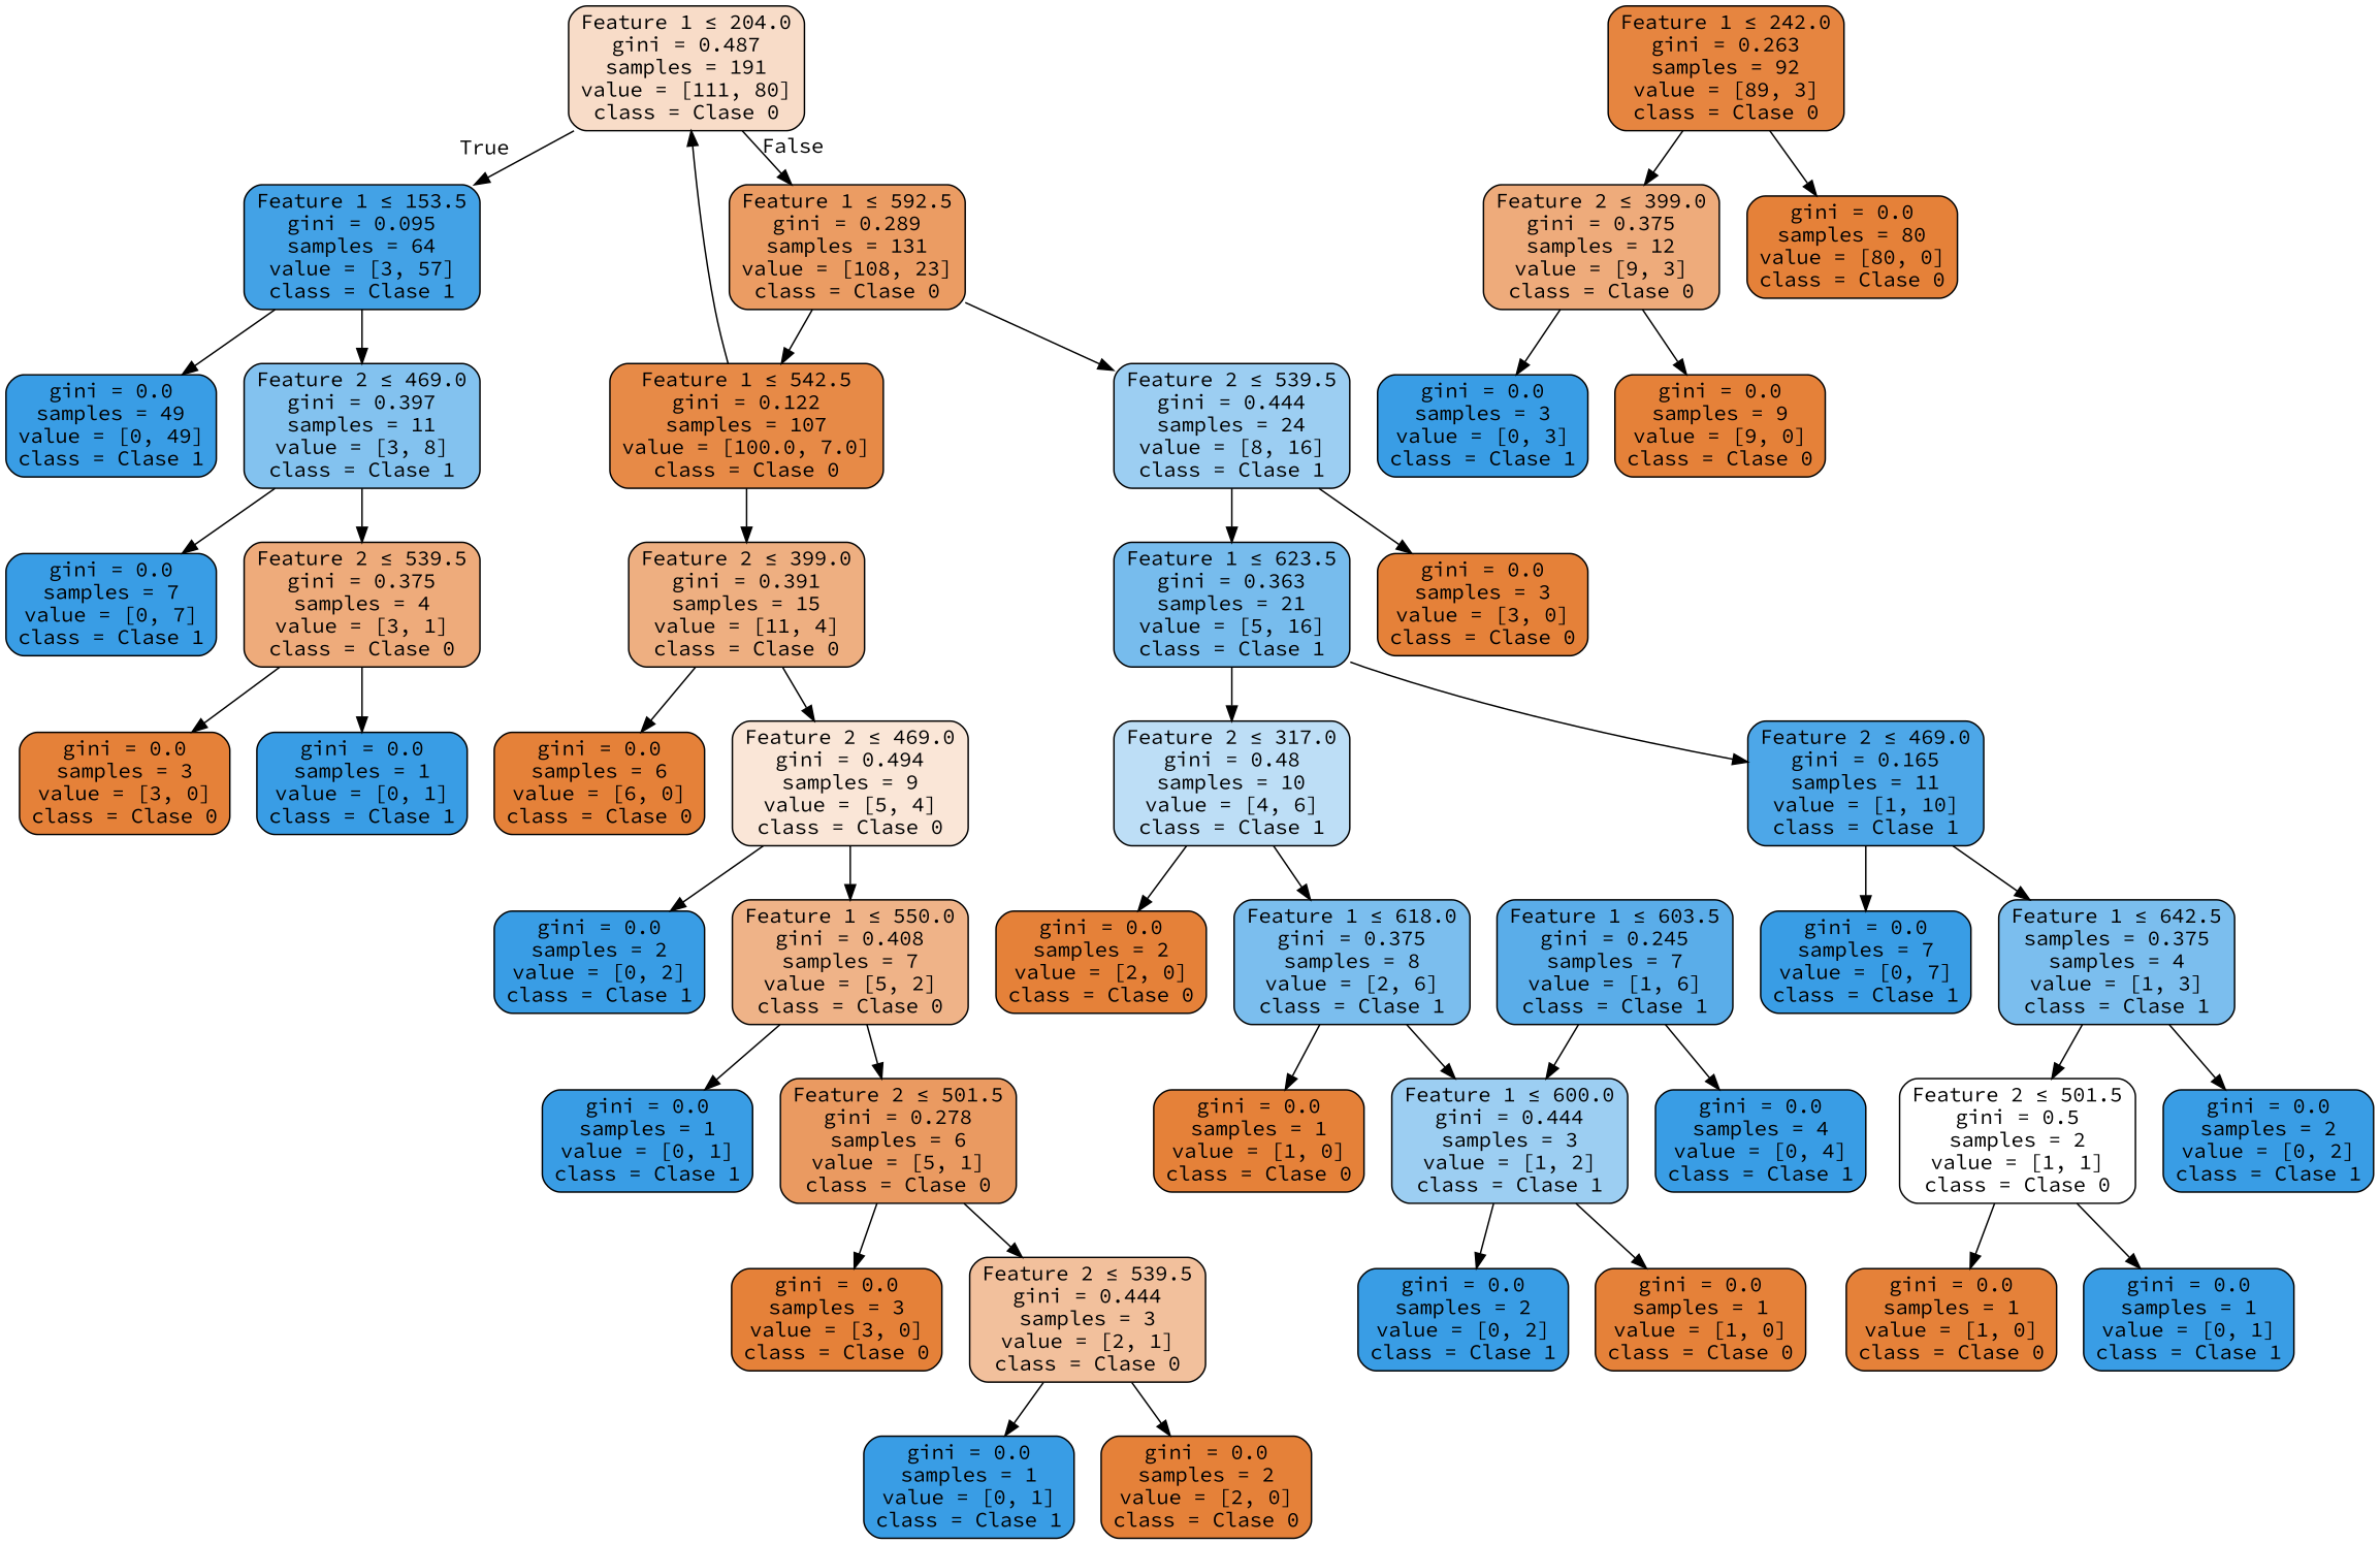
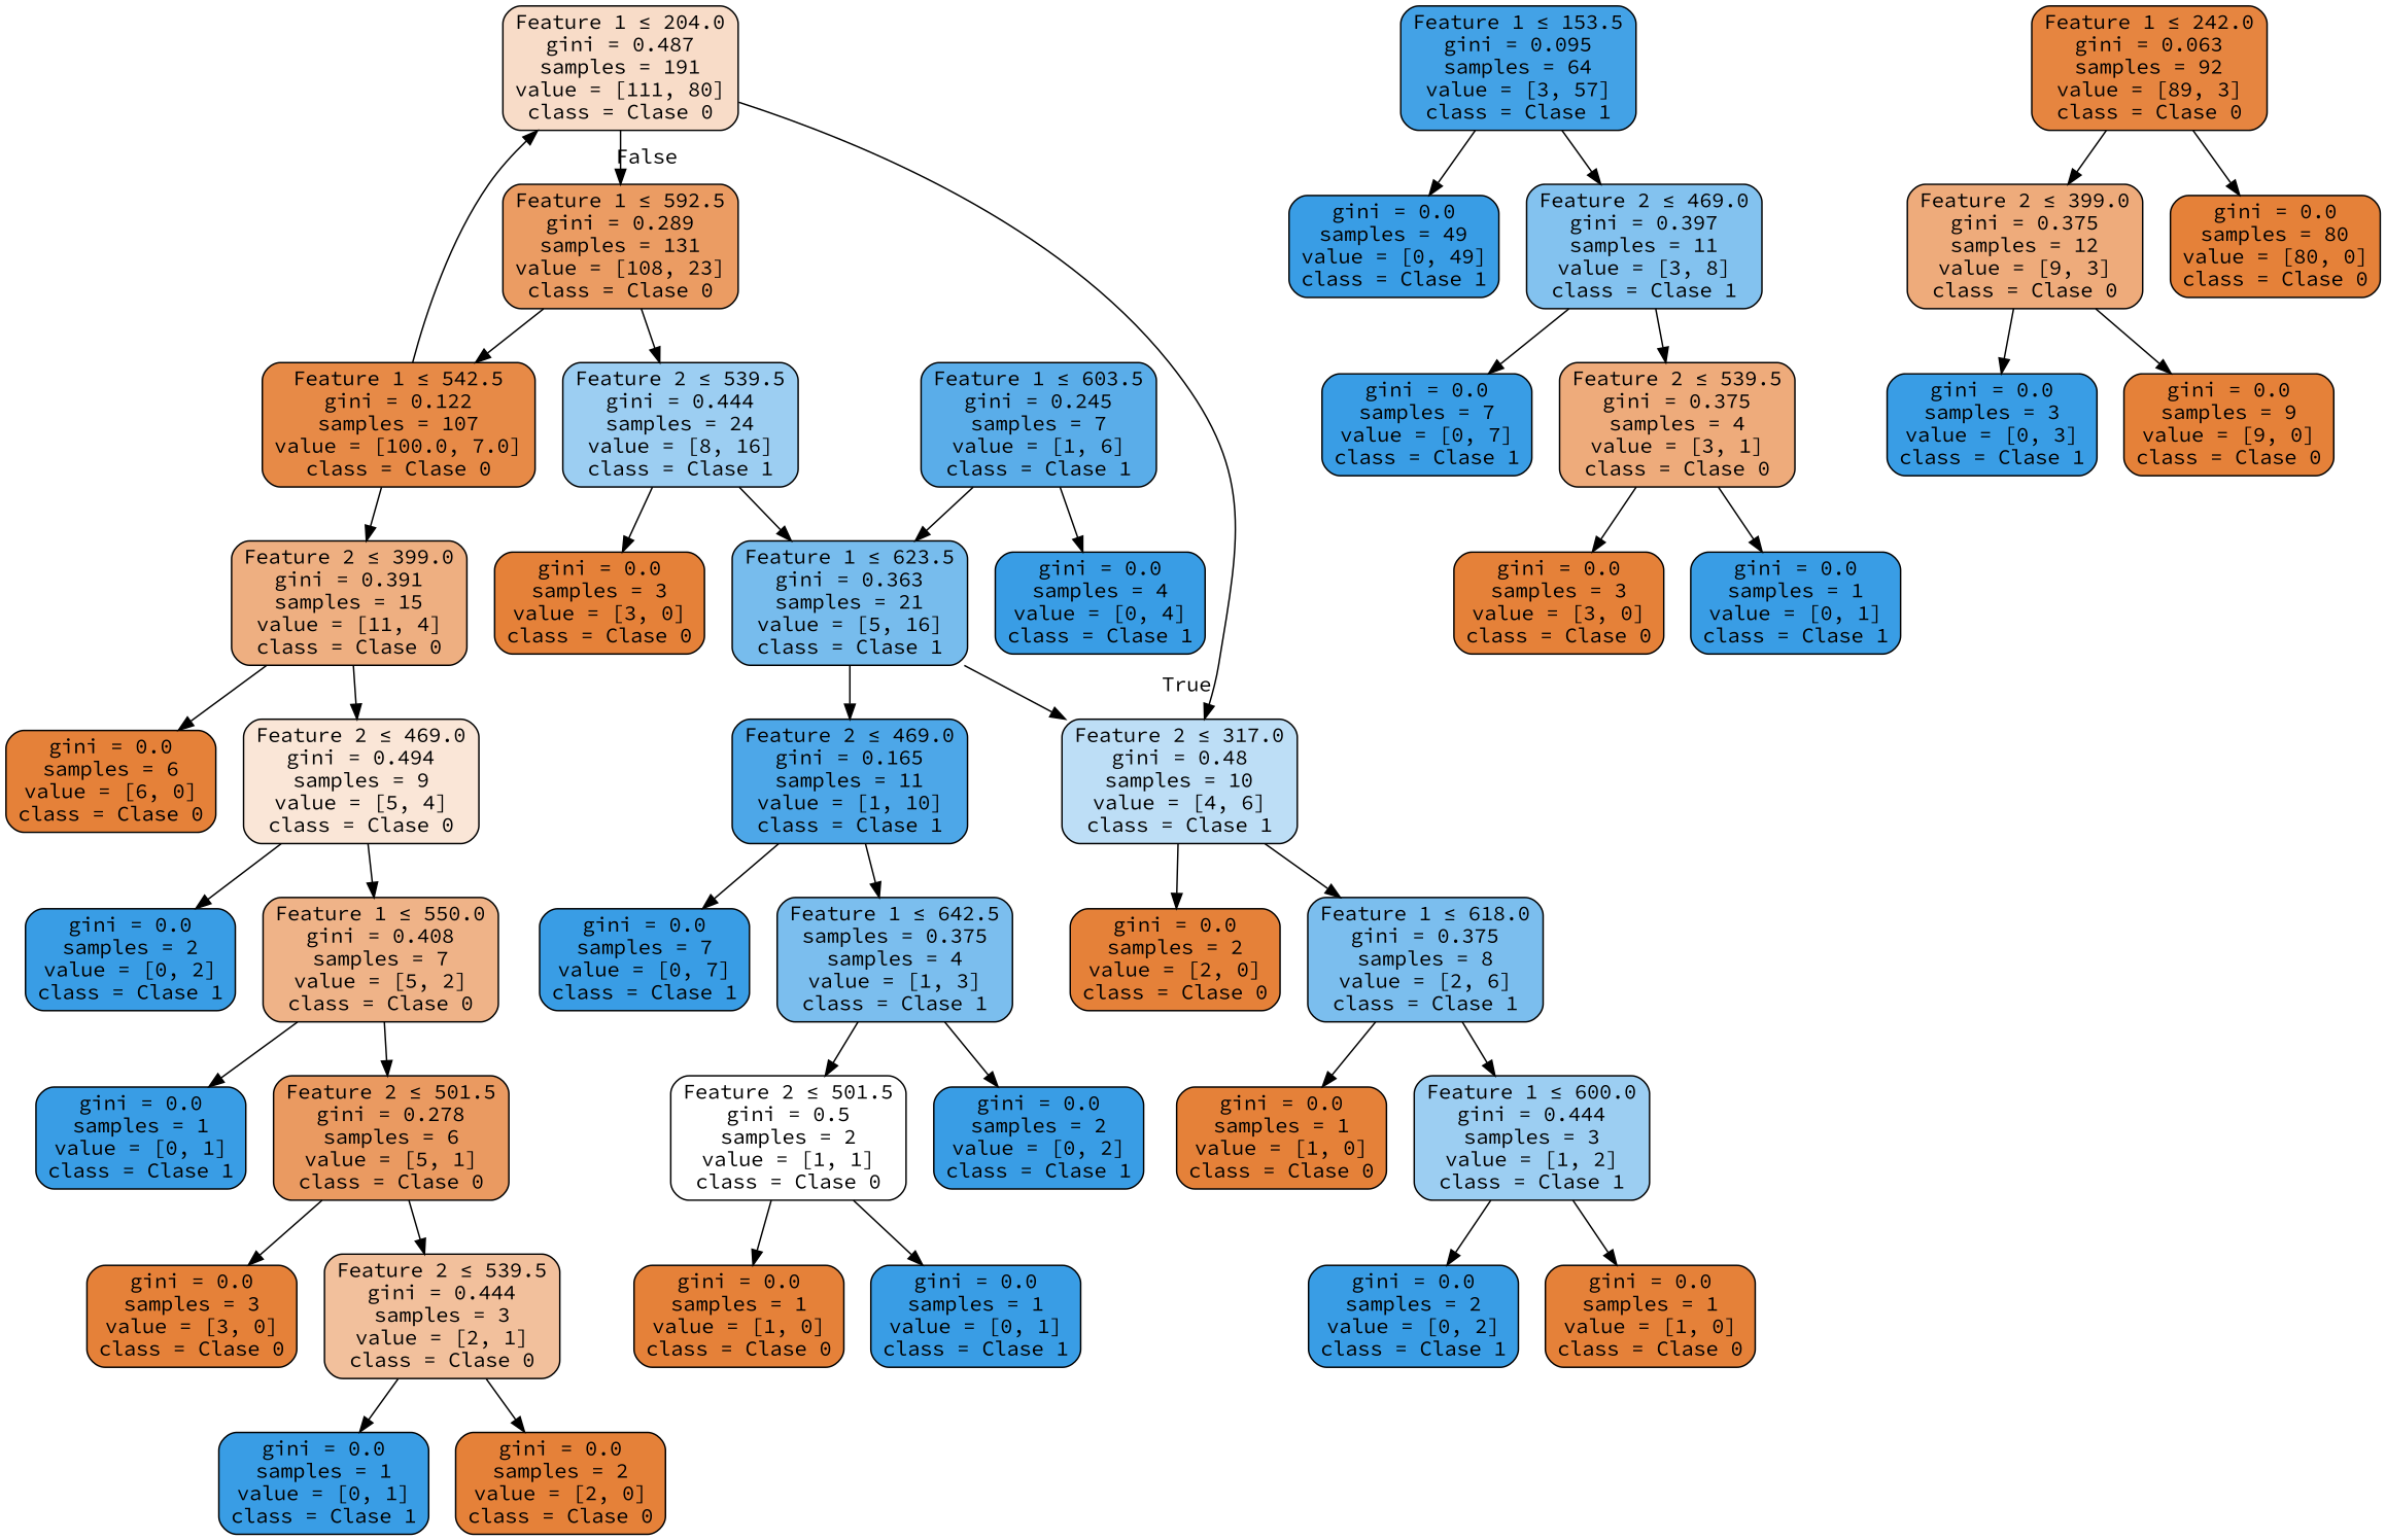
  digraph {
    fontname="Source Code Pro"
    node [color=black fillcolor="#399de5" fontname="Source Code Pro" shape=box style="filled, rounded"]
    edge [fontname="Source Code Pro"]
    n1 [fillcolor="#f8dcc8" label=<Feature 1 &le; 204.0<br/>gini = 0.487<br/>samples = 191<br/>value = [111, 80]<br/>class = Clase 0>]
    n2 [fillcolor="#43a2e6" label=<Feature 1 &le; 153.5<br/>gini = 0.095<br/>samples = 64<br/>value = [3, 57]<br/>class = Clase 1>]
    n3 [fillcolor="#eb9c63" label=<Feature 1 &le; 592.5<br/>gini = 0.289<br/>samples = 131<br/>value = [108, 23]<br/>class = Clase 0>]
    n4 [label=<gini = 0.0<br/>samples = 49<br/>value = [0, 49]<br/>class = Clase 1>]
    n5 [fillcolor="#83c2ef" label=<Feature 2 &le; 469.0<br/>gini = 0.397<br/>samples = 11<br/>value = [3, 8]<br/>class = Clase 1>]
    n6 [fillcolor="#e78a47" label=<Feature 1 &le; 542.5<br/>gini = 0.122<br/>samples = 107<br/>value = [100.0, 7.0]<br/>class = Clase 0>]
    n7 [fillcolor="#9ccef2" label=<Feature 2 &le; 539.5<br/>gini = 0.444<br/>samples = 24<br/>value = [8, 16]<br/>class = Clase 1>]
    n8 [label=<gini = 0.0<br/>samples = 7<br/>value = [0, 7]<br/>class = Clase 1>]
    n9 [fillcolor="#eeab7b" label=<Feature 2 &le; 539.5<br/>gini = 0.375<br/>samples = 4<br/>value = [3, 1]<br/>class = Clase 0>]
    n10 [fillcolor="#e58139" label=<gini = 0.0<br/>samples = 3<br/>value = [3, 0]<br/>class = Clase 0>]
    n11 [label=<gini = 0.0<br/>samples = 1<br/>value = [0, 1]<br/>class = Clase 1>]
    n12 [fillcolor="#eeaf81" label=<Feature 2 &le; 399.0<br/>gini = 0.391<br/>samples = 15<br/>value = [11, 4]<br/>class = Clase 0>]
    n13 [fillcolor="#77bced" label=<Feature 1 &le; 623.5<br/>gini = 0.363<br/>samples = 21<br/>value = [5, 16]<br/>class = Clase 1>]
    n14 [fillcolor="#e58139" label=<gini = 0.0<br/>samples = 3<br/>value = [3, 0]<br/>class = Clase 0>]
-   n15 [fillcolor="#e68540" label=<Feature 1 &le; 242.0<br/>gini = 0.263<br/>samples = 92<br/>value = [89, 3]<br/>class = Clase 0>]
+   n15 [fillcolor="#e68540" label=<Feature 1 &le; 242.0<br/>gini = 0.063<br/>samples = 92<br/>value = [89, 3]<br/>class = Clase 0>]
    n16 [fillcolor="#eeab7b" label=<Feature 2 &le; 399.0<br/>gini = 0.375<br/>samples = 12<br/>value = [9, 3]<br/>class = Clase 0>]
    n17 [fillcolor="#e58139" label=<gini = 0.0<br/>samples = 80<br/>value = [80, 0]<br/>class = Clase 0>]
    n18 [fillcolor="#e58139" label=<gini = 0.0<br/>samples = 6<br/>value = [6, 0]<br/>class = Clase 0>]
    n19 [fillcolor="#fae6d7" label=<Feature 2 &le; 469.0<br/>gini = 0.494<br/>samples = 9<br/>value = [5, 4]<br/>class = Clase 0>]
    n20 [label=<gini = 0.0<br/>samples = 3<br/>value = [0, 3]<br/>class = Clase 1>]
    n21 [fillcolor="#e58139" label=<gini = 0.0<br/>samples = 9<br/>value = [9, 0]<br/>class = Clase 0>]
    n22 [label=<gini = 0.0<br/>samples = 2<br/>value = [0, 2]<br/>class = Clase 1>]
    n23 [fillcolor="#efb388" label=<Feature 1 &le; 550.0<br/>gini = 0.408<br/>samples = 7<br/>value = [5, 2]<br/>class = Clase 0>]
    n24 [label=<gini = 0.0<br/>samples = 1<br/>value = [0, 1]<br/>class = Clase 1>]
    n25 [fillcolor="#ea9a61" label=<Feature 2 &le; 501.5<br/>gini = 0.278<br/>samples = 6<br/>value = [5, 1]<br/>class = Clase 0>]
    n26 [fillcolor="#e58139" label=<gini = 0.0<br/>samples = 3<br/>value = [3, 0]<br/>class = Clase 0>]
    n27 [fillcolor="#f2c09c" label=<Feature 2 &le; 539.5<br/>gini = 0.444<br/>samples = 3<br/>value = [2, 1]<br/>class = Clase 0>]
    n28 [label=<gini = 0.0<br/>samples = 1<br/>value = [0, 1]<br/>class = Clase 1>]
    n29 [fillcolor="#e58139" label=<gini = 0.0<br/>samples = 2<br/>value = [2, 0]<br/>class = Clase 0>]
    n30 [fillcolor="#bddef6" label=<Feature 2 &le; 317.0<br/>gini = 0.48<br/>samples = 10<br/>value = [4, 6]<br/>class = Clase 1>]
    n31 [fillcolor="#4da7e8" label=<Feature 2 &le; 469.0<br/>gini = 0.165<br/>samples = 11<br/>value = [1, 10]<br/>class = Clase 1>]
    n32 [fillcolor="#e58139" label=<gini = 0.0<br/>samples = 2<br/>value = [2, 0]<br/>class = Clase 0>]
    n33 [fillcolor="#7bbeee" label=<Feature 1 &le; 618.0<br/>gini = 0.375<br/>samples = 8<br/>value = [2, 6]<br/>class = Clase 1>]
    n34 [label=<gini = 0.0<br/>samples = 7<br/>value = [0, 7]<br/>class = Clase 1>]
    n35 [fillcolor="#7bbeee" label=<Feature 1 &le; 642.5<br/>samples = 0.375<br/>samples = 4<br/>value = [1, 3]<br/>class = Clase 1>]
    n36 [fillcolor="#e58139" label=<gini = 0.0<br/>samples = 1<br/>value = [1, 0]<br/>class = Clase 0>]
    n37 [fillcolor="#9ccef2" label=<Feature 1 &le; 600.0<br/>gini = 0.444<br/>samples = 3<br/>value = [1, 2]<br/>class = Clase 1>]
    n38 [fillcolor="#5aade9" label=<Feature 1 &le; 603.5<br/>gini = 0.245<br/>samples = 7<br/>value = [1, 6]<br/>class = Clase 1>]
    n39 [label=<gini = 0.0<br/>samples = 4<br/>value = [0, 4]<br/>class = Clase 1>]
    n40 [label=<gini = 0.0<br/>samples = 2<br/>value = [0, 2]<br/>class = Clase 1>]
    n41 [fillcolor="#e58139" label=<gini = 0.0<br/>samples = 1<br/>value = [1, 0]<br/>class = Clase 0>]
    n42 [fillcolor="#ffffff" label=<Feature 2 &le; 501.5<br/>gini = 0.5<br/>samples = 2<br/>value = [1, 1]<br/>class = Clase 0>]
    n43 [label=<gini = 0.0<br/>samples = 2<br/>value = [0, 2]<br/>class = Clase 1>]
    n44 [fillcolor="#e58139" label=<gini = 0.0<br/>samples = 1<br/>value = [1, 0]<br/>class = Clase 0>]
    n45 [label=<gini = 0.0<br/>samples = 1<br/>value = [0, 1]<br/>class = Clase 1>]
-   n1 -> n2 [headlabel=True labelangle=45 labeldistance=2.5]
+   n1 -> n30 [headlabel=True labelangle=45 labeldistance=2.5]
    n1 -> n3 [headlabel=False labelangle=-45 labeldistance=2.5]
    n2 -> n4
    n2 -> n5
    n3 -> n6
    n3 -> n7
    n5 -> n8
    n5 -> n9
    n6 -> n1
    n6 -> n12
    n7 -> n13
    n7 -> n14
    n9 -> n10
    n9 -> n11
    n12 -> n18
    n12 -> n19
    n13 -> n30
    n13 -> n31
    n15 -> n16
    n15 -> n17
    n16 -> n20
    n16 -> n21
    n19 -> n22
    n19 -> n23
    n23 -> n24
    n23 -> n25
    n25 -> n26
    n25 -> n27
    n27 -> n28
    n27 -> n29
    n30 -> n32
    n30 -> n33
    n31 -> n34
    n31 -> n35
    n33 -> n36
    n33 -> n37
    n35 -> n42
    n35 -> n43
    n37 -> n40
    n37 -> n41
-   n38 -> n37
+   n38 -> n13
    n38 -> n39
    n42 -> n44
    n42 -> n45
  }
